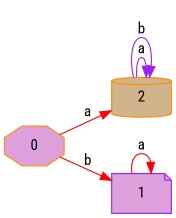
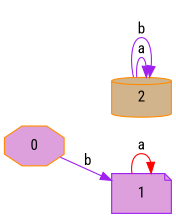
  digraph {
    fontname="Roboto Condensed"
    rankdir=LR
    node [color=darkorange fillcolor=plum fontname="Roboto Condensed" style=filled]
    edge [color=purple fontname="Roboto Condensed"]
    2 [fillcolor=tan shape=cylinder]
    0 [shape=octagon]
    1 [color=purple shape=note]
    2 -> 2 [label=a]
    2 -> 2 [label=b]
-   0 -> 2 [color=red label=a]
-   0 -> 1 [color=red label=b]
+   0 -> 1 [label=b]
    1 -> 1 [color=red label=a]
  }
